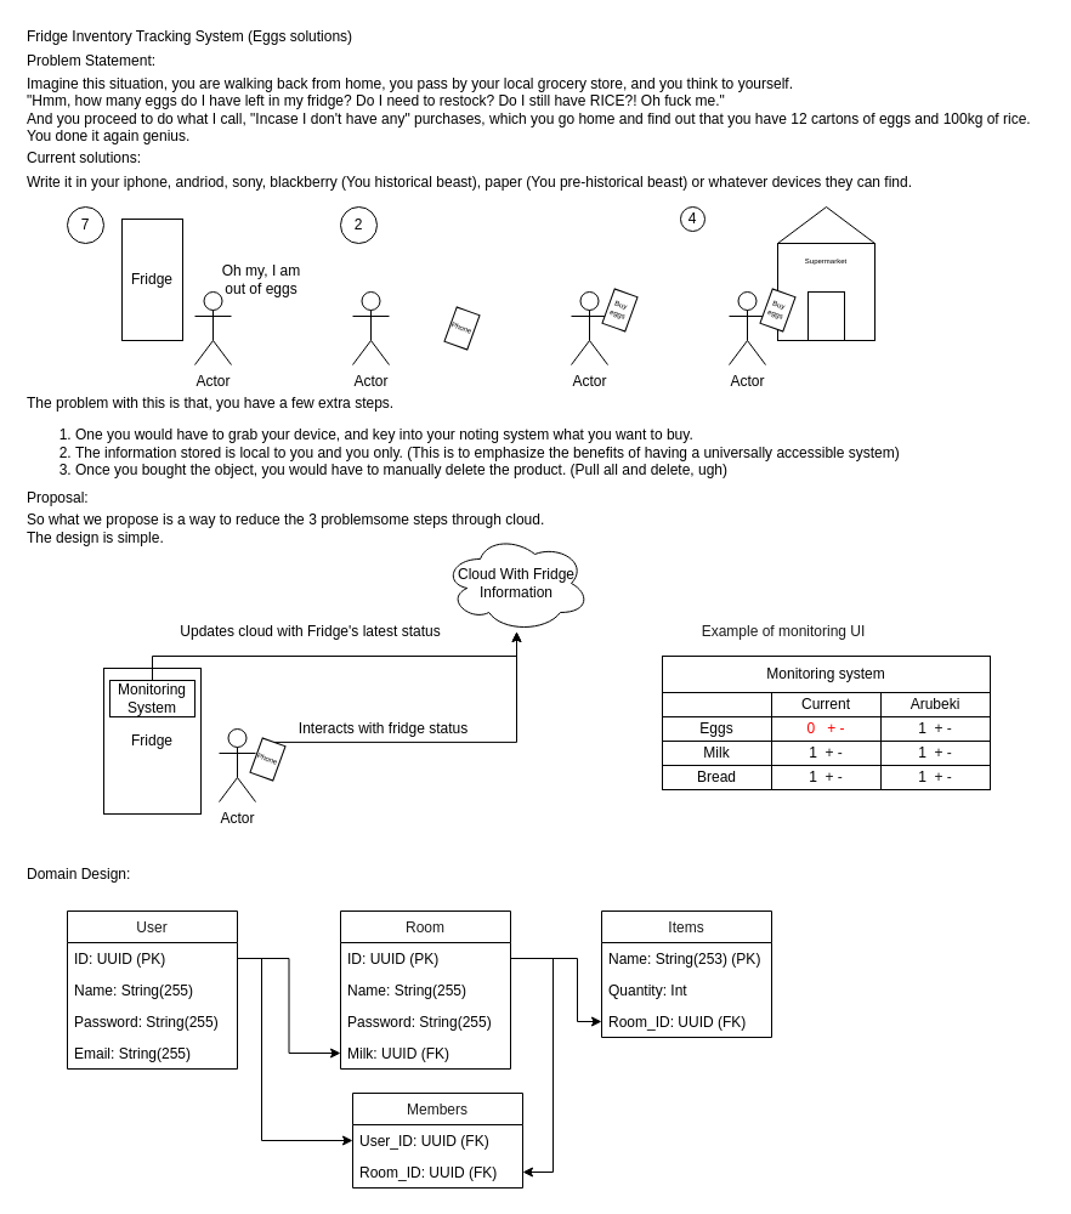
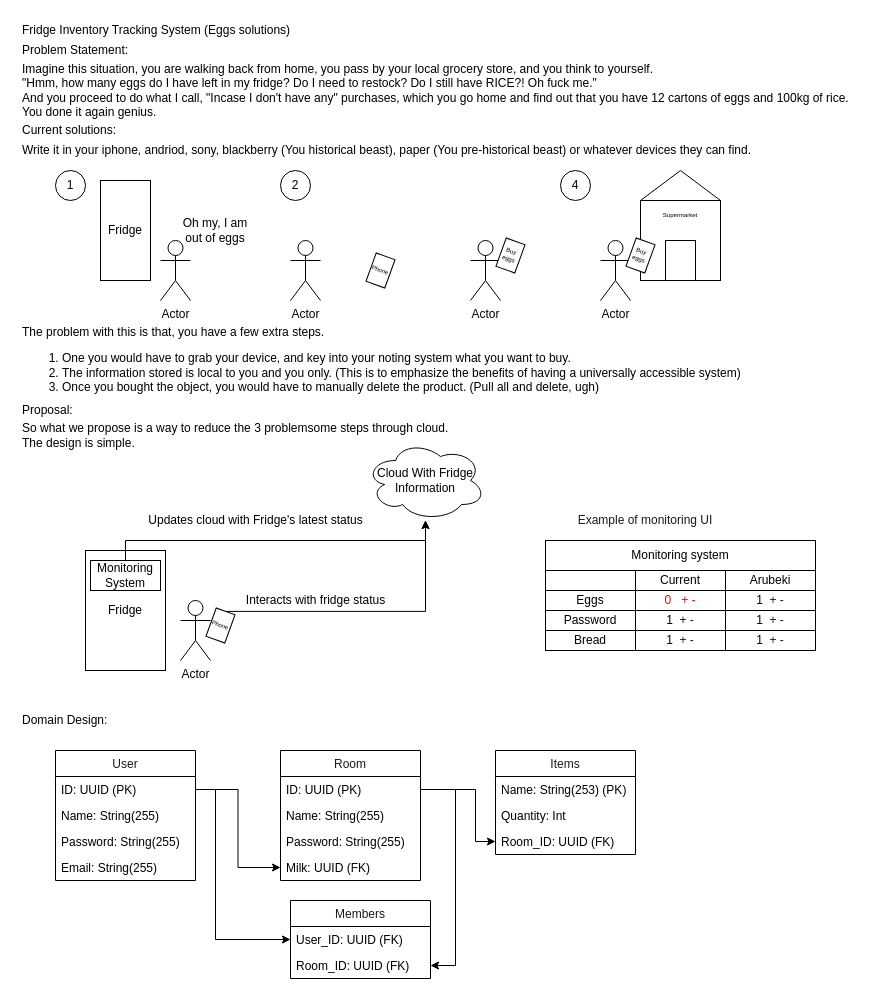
  <mxCell id="0" />
  <mxCell id="1" parent="0" />
  <mxCell id="2" value="" style="whiteSpace=wrap;html=1;aspect=fixed;fontSize=6;" parent="1" vertex="1"><mxGeometry x="640" y="200" width="80" height="80" as="geometry" /></mxCell>
  <mxCell id="3" value="Fridge Inventory Tracking System (Eggs solutions)" style="text;html=1;align=left;verticalAlign=middle;resizable=0;points=[];autosize=1;" parent="1" vertex="1"><mxGeometry x="20" y="20" width="290" height="20" as="geometry" /></mxCell>
  <mxCell id="4" value="Problem Statement:&amp;nbsp;" style="text;html=1;align=left;verticalAlign=middle;resizable=0;points=[];autosize=1;" parent="1" vertex="1"><mxGeometry x="20" y="40" width="120" height="20" as="geometry" /></mxCell>
  <mxCell id="5" value="Imagine this situation, you are walking back from home, you pass by your local grocery store, and you think to yourself.&lt;br&gt;&quot;Hmm, how many eggs do I have left in my fridge? Do I need to restock? Do I still have RICE?! Oh fuck me.&quot;&lt;br&gt;And you proceed to do what I call, &quot;Incase I don't have any&quot; purchases, which you go home and find out that you have 12 cartons of eggs and 100kg of rice.&lt;br&gt;You done it again genius." style="text;html=1;align=left;verticalAlign=middle;resizable=0;points=[];autosize=1;" parent="1" vertex="1"><mxGeometry x="20" y="60" width="840" height="60" as="geometry" /></mxCell>
  <mxCell id="6" value="Fridge" style="rounded=0;whiteSpace=wrap;html=1;align=center;" parent="1" vertex="1"><mxGeometry x="100" y="180" width="50" height="100" as="geometry" /></mxCell>
  <mxCell id="7" value="Current solutions:" style="text;html=1;align=left;verticalAlign=middle;resizable=0;points=[];autosize=1;" parent="1" vertex="1"><mxGeometry x="20" y="120" width="110" height="20" as="geometry" /></mxCell>
  <mxCell id="8" value="&lt;span&gt;Write it in your iphone, andriod, sony, blackberry (You historical beast), paper (You pre-historical beast) or whatever devices they can find.&lt;/span&gt;" style="text;html=1;align=left;verticalAlign=middle;resizable=0;points=[];autosize=1;" parent="1" vertex="1"><mxGeometry x="20" y="140" width="740" height="20" as="geometry" /></mxCell>
- <mxCell id="9" value="7" style="ellipse;whiteSpace=wrap;html=1;aspect=fixed;" parent="1" vertex="1"><mxGeometry x="55" y="170" width="30" height="30" as="geometry" /></mxCell>
+ <mxCell id="9" value="1" style="ellipse;whiteSpace=wrap;html=1;aspect=fixed;" parent="1" vertex="1"><mxGeometry x="55" y="170" width="30" height="30" as="geometry" /></mxCell>
  <mxCell id="10" value="Actor" style="shape=umlActor;verticalLabelPosition=bottom;verticalAlign=top;html=1;outlineConnect=0;" parent="1" vertex="1"><mxGeometry x="160" y="240" width="30" height="60" as="geometry" /></mxCell>
  <mxCell id="11" value="Oh my, I am out of eggs" style="text;html=1;strokeColor=none;fillColor=none;align=center;verticalAlign=middle;whiteSpace=wrap;rounded=0;" parent="1" vertex="1"><mxGeometry x="180" y="220" width="70" height="20" as="geometry" /></mxCell>
  <mxCell id="12" value="Actor" style="shape=umlActor;verticalLabelPosition=bottom;verticalAlign=top;html=1;outlineConnect=0;" parent="1" vertex="1"><mxGeometry x="470" y="240" width="30" height="60" as="geometry" /></mxCell>
  <mxCell id="13" value="Buy eggs" style="rounded=0;whiteSpace=wrap;html=1;rotation=20;fontSize=6;" parent="1" vertex="1"><mxGeometry x="500" y="240" width="20" height="30" as="geometry" /></mxCell>
- <mxCell id="14" value="4" style="ellipse;whiteSpace=wrap;html=1;aspect=fixed;" parent="1" vertex="1"><mxGeometry x="560" y="170" width="20" height="20" as="geometry" /></mxCell>
+ <mxCell id="14" value="4" style="ellipse;whiteSpace=wrap;html=1;aspect=fixed;" parent="1" vertex="1"><mxGeometry x="560" y="170" width="30" height="30" as="geometry" /></mxCell>
  <mxCell id="15" value="Actor" style="shape=umlActor;verticalLabelPosition=bottom;verticalAlign=top;html=1;outlineConnect=0;" parent="1" vertex="1"><mxGeometry x="600" y="240" width="30" height="60" as="geometry" /></mxCell>
  <mxCell id="16" value="Buy eggs" style="rounded=0;whiteSpace=wrap;html=1;rotation=20;fontSize=6;" parent="1" vertex="1"><mxGeometry x="630" y="240" width="20" height="30" as="geometry" /></mxCell>
  <mxCell id="17" value="" style="triangle;whiteSpace=wrap;html=1;fontSize=6;rotation=-90;" parent="1" vertex="1"><mxGeometry x="665" y="145" width="30" height="80" as="geometry" /></mxCell>
  <mxCell id="18" value="" style="rounded=0;whiteSpace=wrap;html=1;fontSize=6;" parent="1" vertex="1"><mxGeometry x="665" y="240" width="30" height="40" as="geometry" /></mxCell>
  <mxCell id="19" value="Supermarket" style="text;html=1;strokeColor=none;fillColor=none;align=center;verticalAlign=middle;whiteSpace=wrap;rounded=0;fontSize=6;" parent="1" vertex="1"><mxGeometry x="660" y="205" width="40" height="20" as="geometry" /></mxCell>
  <mxCell id="20" value="The problem with this is that, you have a few extra steps. &lt;br&gt;&lt;ol&gt;&lt;li&gt;One you would have to grab your device, and key into your noting system what you want to buy.&lt;/li&gt;&lt;li&gt;The information stored is local to you and you only. (This is to emphasize the benefits of having a universally accessible system)&lt;/li&gt;&lt;li&gt;Once you bought the object, you would have to manually delete the product. (Pull all and delete, ugh)&lt;/li&gt;&lt;/ol&gt;" style="text;html=1;align=left;verticalAlign=middle;resizable=0;points=[];autosize=1;" parent="1" vertex="1"><mxGeometry x="20" y="320" width="730" height="90" as="geometry" /></mxCell>
  <mxCell id="21" value="2" style="ellipse;whiteSpace=wrap;html=1;aspect=fixed;" parent="1" vertex="1"><mxGeometry x="280" y="170" width="30" height="30" as="geometry" /></mxCell>
  <mxCell id="22" value="Actor" style="shape=umlActor;verticalLabelPosition=bottom;verticalAlign=top;html=1;outlineConnect=0;" parent="1" vertex="1"><mxGeometry x="290" y="240" width="30" height="60" as="geometry" /></mxCell>
  <mxCell id="23" value="Phone" style="rounded=0;whiteSpace=wrap;html=1;rotation=20;fontSize=6;" parent="1" vertex="1"><mxGeometry x="370" y="255" width="20" height="30" as="geometry" /></mxCell>
  <mxCell id="24" value="&lt;span&gt;Proposal:&lt;br&gt;&lt;/span&gt;" style="text;html=1;align=left;verticalAlign=middle;resizable=0;points=[];autosize=1;" vertex="1" parent="1"><mxGeometry x="20" y="400" width="70" height="20" as="geometry" /></mxCell>
  <mxCell id="25" value="So what we propose is a way to reduce the 3 problemsome steps through cloud.&amp;nbsp;&lt;br&gt;The design is simple." style="text;html=1;align=left;verticalAlign=middle;resizable=0;points=[];autosize=1;" vertex="1" parent="1"><mxGeometry x="20" y="420" width="450" height="30" as="geometry" /></mxCell>
  <mxCell id="26" value="Actor" style="shape=umlActor;verticalLabelPosition=bottom;verticalAlign=top;html=1;outlineConnect=0;" vertex="1" parent="1"><mxGeometry x="180" y="600" width="30" height="60" as="geometry" /></mxCell>
  <mxCell id="27" value="Fridge" style="rounded=0;whiteSpace=wrap;html=1;align=center;" vertex="1" parent="1"><mxGeometry x="85" y="550" width="80" height="120" as="geometry" /></mxCell>
  <mxCell id="28" value="Cloud With Fridge Information" style="ellipse;shape=cloud;whiteSpace=wrap;html=1;" vertex="1" parent="1"><mxGeometry x="365" y="440" width="120" height="80" as="geometry" /></mxCell>
  <mxCell id="29" style="edgeStyle=orthogonalEdgeStyle;rounded=0;orthogonalLoop=1;jettySize=auto;html=1;exitX=0.5;exitY=0;exitDx=0;exitDy=0;" edge="1" parent="1" source="30" target="28"><mxGeometry relative="1" as="geometry" /></mxCell>
  <mxCell id="30" value="Monitoring System" style="rounded=0;whiteSpace=wrap;html=1;" vertex="1" parent="1"><mxGeometry x="90" y="560" width="70" height="30" as="geometry" /></mxCell>
  <mxCell id="31" style="edgeStyle=orthogonalEdgeStyle;rounded=0;orthogonalLoop=1;jettySize=auto;html=1;exitX=0.5;exitY=0;exitDx=0;exitDy=0;" edge="1" parent="1" source="32" target="28"><mxGeometry relative="1" as="geometry" /></mxCell>
  <mxCell id="32" value="Phone" style="rounded=0;whiteSpace=wrap;html=1;rotation=20;fontSize=6;" vertex="1" parent="1"><mxGeometry x="210" y="610" width="20" height="30" as="geometry" /></mxCell>
  <mxCell id="33" value="Updates cloud with Fridge's latest status" style="text;html=1;align=center;verticalAlign=middle;resizable=0;points=[];autosize=1;" vertex="1" parent="1"><mxGeometry x="140" y="510" width="230" height="20" as="geometry" /></mxCell>
  <mxCell id="34" value="Interacts with fridge status" style="text;html=1;align=center;verticalAlign=middle;resizable=0;points=[];autosize=1;" vertex="1" parent="1"><mxGeometry x="240" y="590" width="150" height="20" as="geometry" /></mxCell>
  <mxCell id="35" value="" style="rounded=0;whiteSpace=wrap;html=1;" vertex="1" parent="1"><mxGeometry x="545" y="540" width="90" height="110" as="geometry" /></mxCell>
  <mxCell id="36" value="" style="rounded=0;whiteSpace=wrap;html=1;" vertex="1" parent="1"><mxGeometry x="635" y="540" width="90" height="110" as="geometry" /></mxCell>
  <mxCell id="37" value="" style="rounded=0;whiteSpace=wrap;html=1;" vertex="1" parent="1"><mxGeometry x="725" y="540" width="90" height="110" as="geometry" /></mxCell>
  <mxCell id="38" value="Monitoring system" style="rounded=0;whiteSpace=wrap;html=1;" vertex="1" parent="1"><mxGeometry x="545" y="540" width="270" height="30" as="geometry" /></mxCell>
  <mxCell id="39" value="Current" style="rounded=0;whiteSpace=wrap;html=1;" vertex="1" parent="1"><mxGeometry x="635" y="570" width="90" height="20" as="geometry" /></mxCell>
  <mxCell id="40" value="Arubeki" style="rounded=0;whiteSpace=wrap;html=1;" vertex="1" parent="1"><mxGeometry x="725" y="570" width="90" height="20" as="geometry" /></mxCell>
  <mxCell id="41" value="Eggs" style="rounded=0;whiteSpace=wrap;html=1;" vertex="1" parent="1"><mxGeometry x="545" y="590" width="90" height="20" as="geometry" /></mxCell>
- <mxCell id="42" value="Milk" style="rounded=0;whiteSpace=wrap;html=1;" vertex="1" parent="1"><mxGeometry x="545" y="610" width="90" height="20" as="geometry" /></mxCell>
+ <mxCell id="42" value="Password" style="rounded=0;whiteSpace=wrap;html=1;" vertex="1" parent="1"><mxGeometry x="545" y="610" width="90" height="20" as="geometry" /></mxCell>
  <mxCell id="43" value="Bread" style="rounded=0;whiteSpace=wrap;html=1;" vertex="1" parent="1"><mxGeometry x="545" y="630" width="90" height="20" as="geometry" /></mxCell>
  <mxCell id="44" value="0&amp;nbsp; &amp;nbsp;+ -" style="rounded=0;whiteSpace=wrap;html=1;fontColor=#FF0000;" vertex="1" parent="1"><mxGeometry x="635" y="590" width="90" height="20" as="geometry" /></mxCell>
  <mxCell id="45" value="1&amp;nbsp;&amp;nbsp;&lt;span style=&quot;color: rgb(26 , 26 , 26)&quot;&gt;+ -&lt;/span&gt;" style="rounded=0;whiteSpace=wrap;html=1;" vertex="1" parent="1"><mxGeometry x="725" y="590" width="90" height="20" as="geometry" /></mxCell>
  <mxCell id="46" value="1&amp;nbsp;&amp;nbsp;&lt;font color=&quot;#1a1a1a&quot;&gt;+ -&lt;/font&gt;" style="rounded=0;whiteSpace=wrap;html=1;" vertex="1" parent="1"><mxGeometry x="635" y="610" width="90" height="20" as="geometry" /></mxCell>
  <mxCell id="47" value="1&amp;nbsp;&amp;nbsp;&lt;span style=&quot;color: rgb(26 , 26 , 26)&quot;&gt;+ -&lt;/span&gt;" style="rounded=0;whiteSpace=wrap;html=1;" vertex="1" parent="1"><mxGeometry x="725" y="610" width="90" height="20" as="geometry" /></mxCell>
  <mxCell id="48" value="1&amp;nbsp;&amp;nbsp;&lt;span style=&quot;color: rgb(26 , 26 , 26)&quot;&gt;+ -&lt;/span&gt;" style="rounded=0;whiteSpace=wrap;html=1;" vertex="1" parent="1"><mxGeometry x="635" y="630" width="90" height="20" as="geometry" /></mxCell>
  <mxCell id="49" value="1&amp;nbsp;&amp;nbsp;&lt;span style=&quot;color: rgb(26 , 26 , 26)&quot;&gt;+ -&lt;/span&gt;" style="rounded=0;whiteSpace=wrap;html=1;" vertex="1" parent="1"><mxGeometry x="725" y="630" width="90" height="20" as="geometry" /></mxCell>
  <mxCell id="50" value="Example of monitoring UI" style="text;html=1;strokeColor=none;fillColor=none;align=center;verticalAlign=middle;whiteSpace=wrap;rounded=0;labelBackgroundColor=none;fontColor=#1A1A1A;" vertex="1" parent="1"><mxGeometry x="545" y="510" width="200" height="20" as="geometry" /></mxCell>
  <mxCell id="51" value="&lt;span&gt;Domain Design:&lt;br&gt;&lt;/span&gt;" style="text;html=1;align=left;verticalAlign=middle;resizable=0;points=[];autosize=1;" vertex="1" parent="1"><mxGeometry x="20" y="710" width="100" height="20" as="geometry" /></mxCell>
  <mxCell id="52" style="edgeStyle=orthogonalEdgeStyle;rounded=0;orthogonalLoop=1;jettySize=auto;html=1;fontColor=#1A1A1A;exitX=1;exitY=0.5;exitDx=0;exitDy=0;entryX=0;entryY=0.5;entryDx=0;entryDy=0;" edge="1" parent="1" source="54" target="62"><mxGeometry relative="1" as="geometry"><mxPoint x="210" y="825" as="sourcePoint" /><mxPoint x="280" y="825" as="targetPoint" /></mxGeometry></mxCell>
  <mxCell id="53" value="User" style="swimlane;fontStyle=0;childLayout=stackLayout;horizontal=1;startSize=26;fillColor=none;horizontalStack=0;resizeParent=1;resizeParentMax=0;resizeLast=0;collapsible=1;marginBottom=0;labelBackgroundColor=none;fontColor=#1A1A1A;" vertex="1" parent="1"><mxGeometry x="55" y="750" width="140" height="130" as="geometry" /></mxCell>
  <mxCell id="54" value="ID: UUID (PK)" style="text;strokeColor=none;fillColor=none;align=left;verticalAlign=top;spacingLeft=4;spacingRight=4;overflow=hidden;rotatable=0;points=[[0,0.5],[1,0.5]];portConstraint=eastwest;" vertex="1" parent="53"><mxGeometry y="26" width="140" height="26" as="geometry" /></mxCell>
  <mxCell id="55" value="Name: String(255)" style="text;strokeColor=none;fillColor=none;align=left;verticalAlign=top;spacingLeft=4;spacingRight=4;overflow=hidden;rotatable=0;points=[[0,0.5],[1,0.5]];portConstraint=eastwest;" vertex="1" parent="53"><mxGeometry y="52" width="140" height="26" as="geometry" /></mxCell>
  <mxCell id="56" value="Password: String(255)" style="text;strokeColor=none;fillColor=none;align=left;verticalAlign=top;spacingLeft=4;spacingRight=4;overflow=hidden;rotatable=0;points=[[0,0.5],[1,0.5]];portConstraint=eastwest;" vertex="1" parent="53"><mxGeometry y="78" width="140" height="26" as="geometry" /></mxCell>
  <mxCell id="57" value="Email: String(255)" style="text;strokeColor=none;fillColor=none;align=left;verticalAlign=top;spacingLeft=4;spacingRight=4;overflow=hidden;rotatable=0;points=[[0,0.5],[1,0.5]];portConstraint=eastwest;" vertex="1" parent="53"><mxGeometry y="104" width="140" height="26" as="geometry" /></mxCell>
  <mxCell id="58" value="Room" style="swimlane;fontStyle=0;childLayout=stackLayout;horizontal=1;startSize=26;fillColor=none;horizontalStack=0;resizeParent=1;resizeParentMax=0;resizeLast=0;collapsible=1;marginBottom=0;labelBackgroundColor=none;fontColor=#1A1A1A;" vertex="1" parent="1"><mxGeometry x="280" y="750" width="140" height="130" as="geometry" /></mxCell>
  <mxCell id="59" value="ID: UUID (PK)" style="text;strokeColor=none;fillColor=none;align=left;verticalAlign=top;spacingLeft=4;spacingRight=4;overflow=hidden;rotatable=0;points=[[0,0.5],[1,0.5]];portConstraint=eastwest;" vertex="1" parent="58"><mxGeometry y="26" width="140" height="26" as="geometry" /></mxCell>
  <mxCell id="60" value="Name: String(255)" style="text;strokeColor=none;fillColor=none;align=left;verticalAlign=top;spacingLeft=4;spacingRight=4;overflow=hidden;rotatable=0;points=[[0,0.5],[1,0.5]];portConstraint=eastwest;" vertex="1" parent="58"><mxGeometry y="52" width="140" height="26" as="geometry" /></mxCell>
  <mxCell id="61" value="Password: String(255)" style="text;strokeColor=none;fillColor=none;align=left;verticalAlign=top;spacingLeft=4;spacingRight=4;overflow=hidden;rotatable=0;points=[[0,0.5],[1,0.5]];portConstraint=eastwest;" vertex="1" parent="58"><mxGeometry y="78" width="140" height="26" as="geometry" /></mxCell>
  <mxCell id="62" value="Milk: UUID (FK)" style="text;strokeColor=none;fillColor=none;align=left;verticalAlign=top;spacingLeft=4;spacingRight=4;overflow=hidden;rotatable=0;points=[[0,0.5],[1,0.5]];portConstraint=eastwest;" vertex="1" parent="58"><mxGeometry y="104" width="140" height="26" as="geometry" /></mxCell>
  <mxCell id="63" style="edgeStyle=orthogonalEdgeStyle;rounded=0;orthogonalLoop=1;jettySize=auto;html=1;exitX=1;exitY=0.5;exitDx=0;exitDy=0;entryX=0;entryY=0.5;entryDx=0;entryDy=0;fontColor=#1A1A1A;" edge="1" parent="1" source="59" target="72"><mxGeometry relative="1" as="geometry"><Array as="points"><mxPoint x="475" y="789" /><mxPoint x="475" y="841" /></Array></mxGeometry></mxCell>
  <mxCell id="64" value="Members" style="swimlane;fontStyle=0;childLayout=stackLayout;horizontal=1;startSize=26;fillColor=none;horizontalStack=0;resizeParent=1;resizeParentMax=0;resizeLast=0;collapsible=1;marginBottom=0;labelBackgroundColor=none;fontColor=#1A1A1A;" vertex="1" parent="1"><mxGeometry x="290" y="900" width="140" height="78" as="geometry" /></mxCell>
  <mxCell id="65" value="User_ID: UUID (FK)" style="text;strokeColor=none;fillColor=none;align=left;verticalAlign=top;spacingLeft=4;spacingRight=4;overflow=hidden;rotatable=0;points=[[0,0.5],[1,0.5]];portConstraint=eastwest;" vertex="1" parent="64"><mxGeometry y="26" width="140" height="26" as="geometry" /></mxCell>
  <mxCell id="66" value="Room_ID: UUID (FK)" style="text;strokeColor=none;fillColor=none;align=left;verticalAlign=top;spacingLeft=4;spacingRight=4;overflow=hidden;rotatable=0;points=[[0,0.5],[1,0.5]];portConstraint=eastwest;" vertex="1" parent="64"><mxGeometry y="52" width="140" height="26" as="geometry" /></mxCell>
  <mxCell id="67" style="edgeStyle=orthogonalEdgeStyle;rounded=0;orthogonalLoop=1;jettySize=auto;html=1;exitX=1;exitY=0.5;exitDx=0;exitDy=0;entryX=0;entryY=0.5;entryDx=0;entryDy=0;fontColor=#1A1A1A;" edge="1" parent="1" source="54" target="64"><mxGeometry relative="1" as="geometry"><Array as="points"><mxPoint x="215" y="789" /><mxPoint x="215" y="939" /></Array></mxGeometry></mxCell>
  <mxCell id="68" style="edgeStyle=orthogonalEdgeStyle;rounded=0;orthogonalLoop=1;jettySize=auto;html=1;exitX=1;exitY=0.5;exitDx=0;exitDy=0;entryX=1;entryY=0.5;entryDx=0;entryDy=0;fontColor=#1A1A1A;" edge="1" parent="1" source="59" target="66"><mxGeometry relative="1" as="geometry"><Array as="points"><mxPoint x="455" y="789" /><mxPoint x="455" y="965" /></Array></mxGeometry></mxCell>
  <mxCell id="69" value="Items" style="swimlane;fontStyle=0;childLayout=stackLayout;horizontal=1;startSize=26;fillColor=none;horizontalStack=0;resizeParent=1;resizeParentMax=0;resizeLast=0;collapsible=1;marginBottom=0;labelBackgroundColor=none;fontColor=#1A1A1A;" vertex="1" parent="1"><mxGeometry x="495" y="750" width="140" height="104" as="geometry" /></mxCell>
  <mxCell id="70" value="Name: String(253) (PK)" style="text;strokeColor=none;fillColor=none;align=left;verticalAlign=top;spacingLeft=4;spacingRight=4;overflow=hidden;rotatable=0;points=[[0,0.5],[1,0.5]];portConstraint=eastwest;" vertex="1" parent="69"><mxGeometry y="26" width="140" height="26" as="geometry" /></mxCell>
  <mxCell id="71" value="Quantity: Int " style="text;strokeColor=none;fillColor=none;align=left;verticalAlign=top;spacingLeft=4;spacingRight=4;overflow=hidden;rotatable=0;points=[[0,0.5],[1,0.5]];portConstraint=eastwest;" vertex="1" parent="69"><mxGeometry y="52" width="140" height="26" as="geometry" /></mxCell>
  <mxCell id="72" value="Room_ID: UUID (FK)" style="text;strokeColor=none;fillColor=none;align=left;verticalAlign=top;spacingLeft=4;spacingRight=4;overflow=hidden;rotatable=0;points=[[0,0.5],[1,0.5]];portConstraint=eastwest;" vertex="1" parent="69"><mxGeometry y="78" width="140" height="26" as="geometry" /></mxCell>
